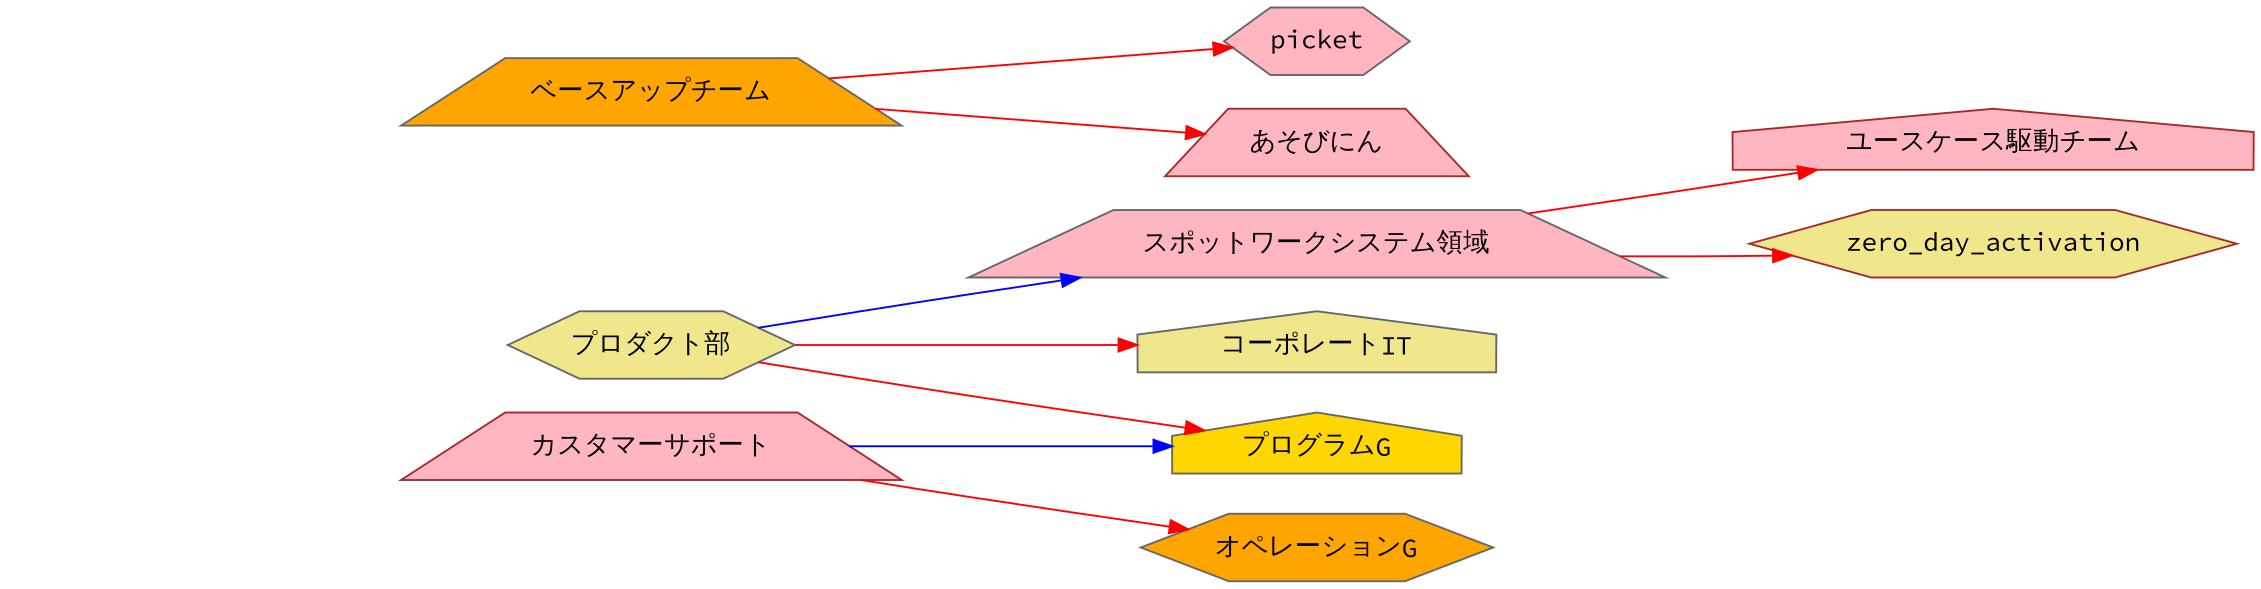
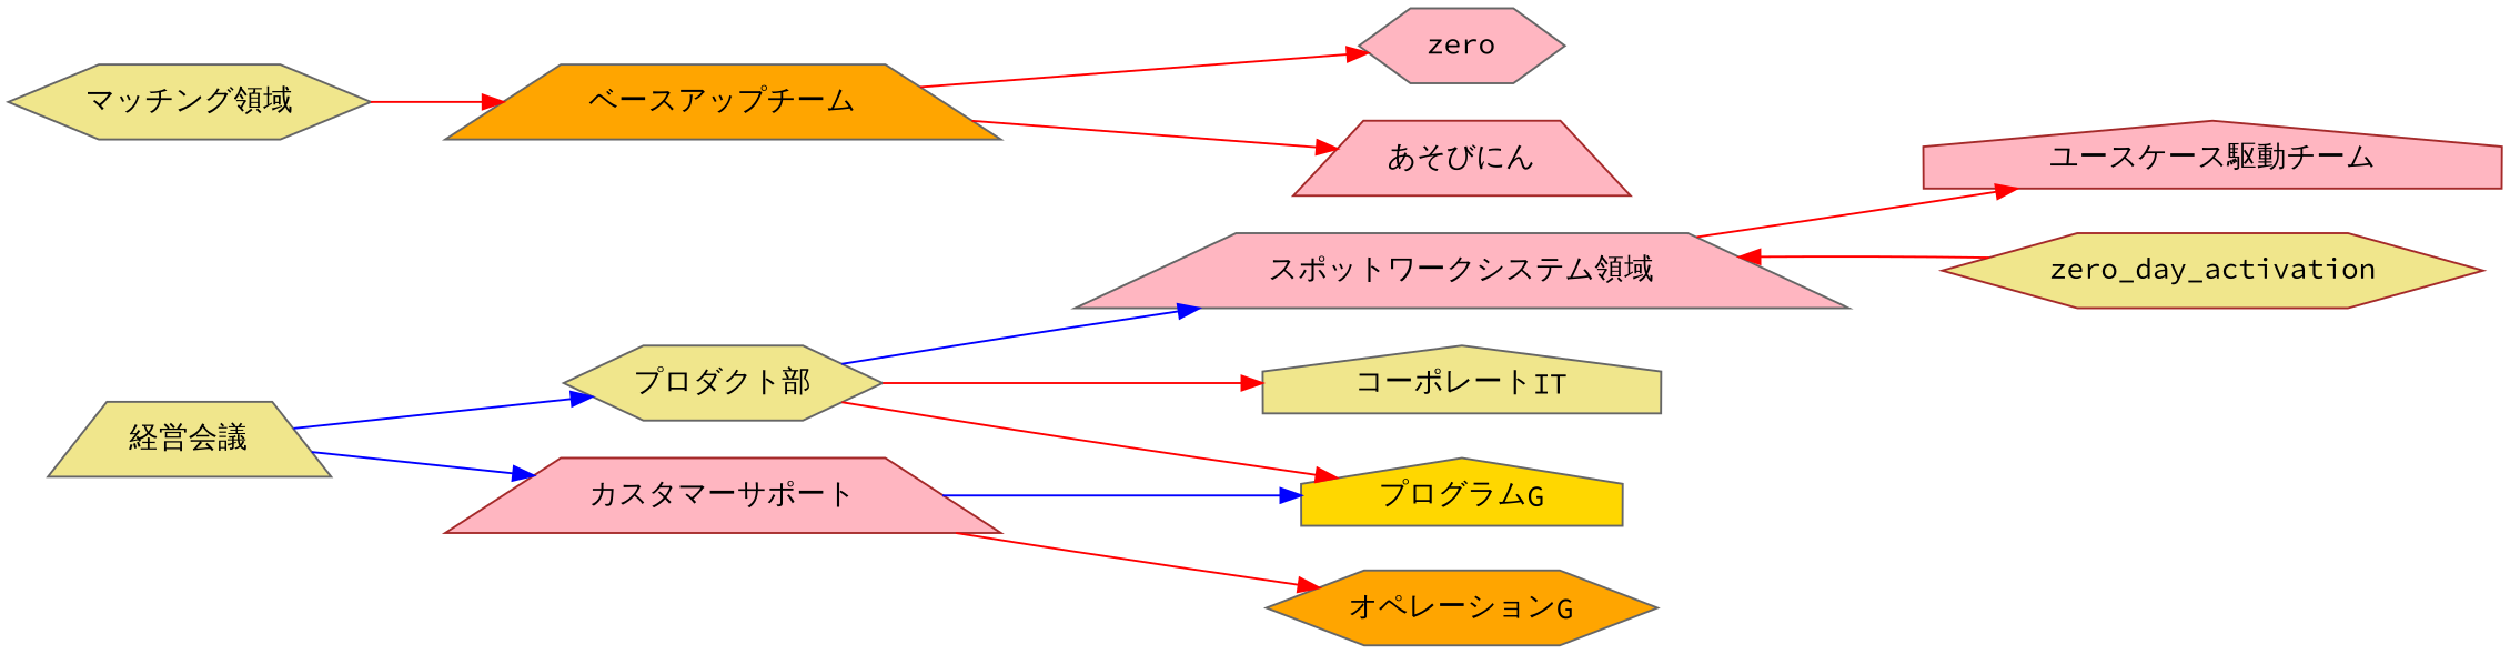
  digraph {
    fontname="Source Code Pro"
    rankdir=LR
    node [color=gray40 fillcolor=khaki fontname="Source Code Pro" shape=trapezium style=filled]
    edge [color=red fontname="Source Code Pro"]
+   n1 [label="経営会議"]
    n2 [label="プロダクト部" shape=hexagon]
    n3 [color=brown fillcolor=lightpink label="カスタマーサポート"]
    n4 [fillcolor=lightpink label="スポットワークシステム領域"]
    n5 [label="コーポレートIT" shape=house]
    n6 [fillcolor=gold label="プログラムG" shape=house]
    n7 [fillcolor=orange label="オペレーションG" shape=hexagon]
+   n8 [label="マッチング領域" shape=hexagon]
    n9 [fillcolor=orange label="ベースアップチーム"]
    n10 [color=brown fillcolor=lightpink label="ユースケース駆動チーム" shape=house]
    n11 [color=brown label=zero_day_activation shape=hexagon]
-   n12 [fillcolor=lightpink label=picket shape=hexagon]
+   n12 [fillcolor=lightpink label=zero shape=hexagon]
    n13 [color=brown fillcolor=lightpink label="あそびにん"]
+   n1 -> n2 [color=blue]
+   n1 -> n3 [color=blue]
    n2 -> n4 [color=blue]
    n2 -> n5
    n2 -> n6
    n3 -> n6 [color=blue]
    n3 -> n7
    n4 -> n10
-   n4 -> n11
+   n11 -> n4
+   n8 -> n9
    n9 -> n12
    n9 -> n13
  }
